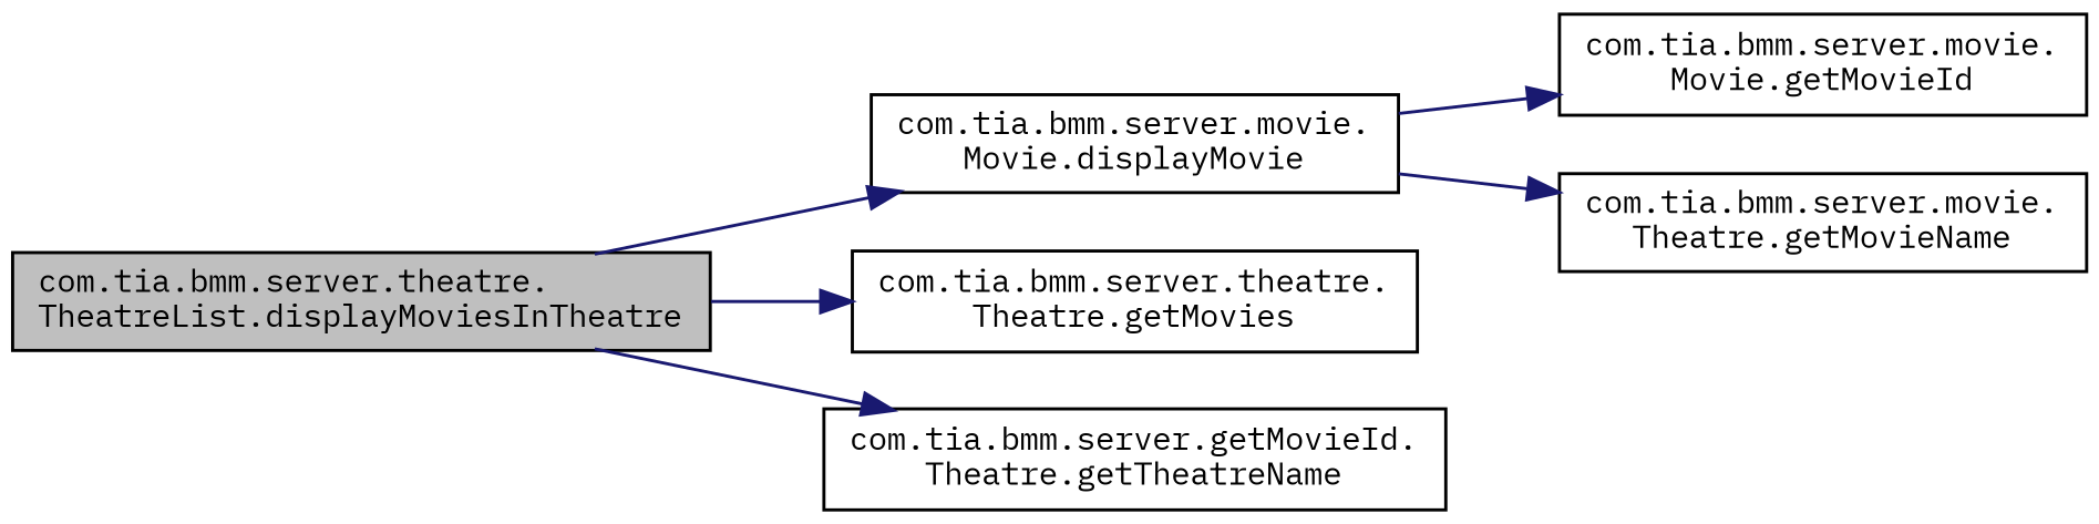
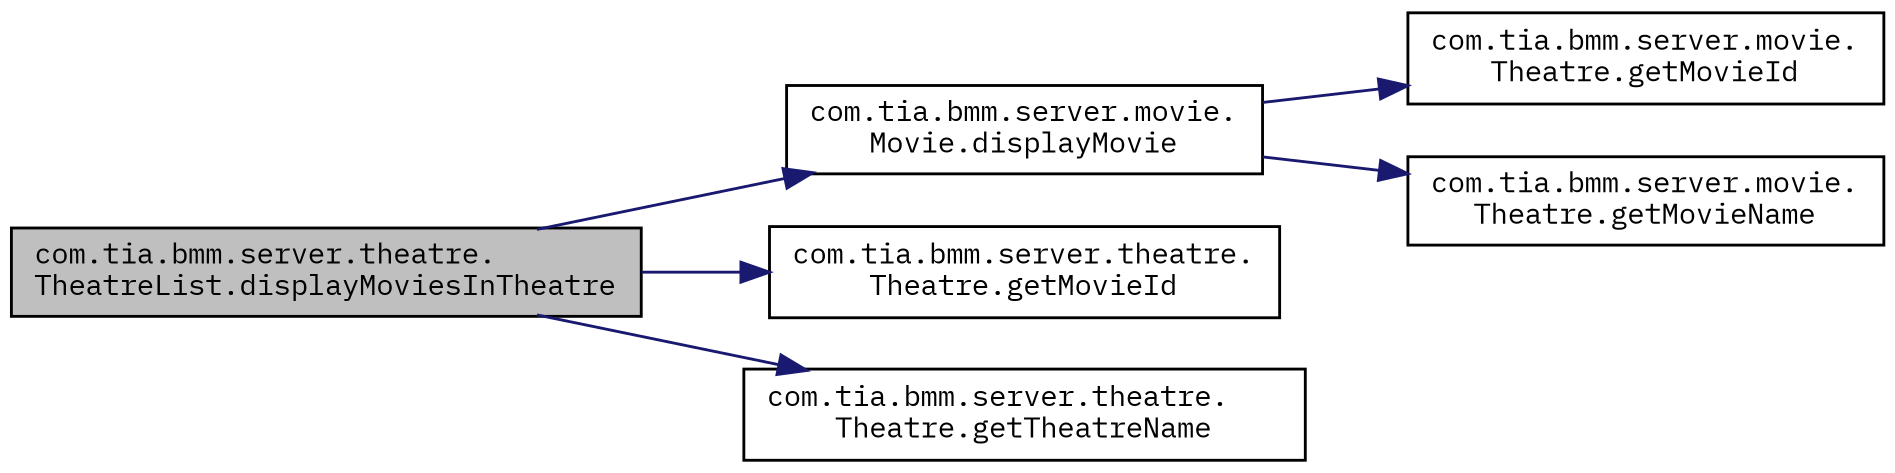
  digraph {
    fontname="IBM Plex Mono"
    rankdir=LR
    node [color=black fillcolor=white fontname="IBM Plex Mono" fontsize=10 shape=record style=filled]
    edge [color=midnightblue fontname="IBM Plex Mono" fontsize=10 labelfontname=Helvetica labelfontsize=10 style=solid]
    n1 [fillcolor=grey75 fontcolor=black height=0.2 label="com.tia.bmm.server.theatre.\lTheatreList.displayMoviesInTheatre" width=0.4]
    n2 [height=0.2 label="com.tia.bmm.server.movie.\lMovie.displayMovie" width=0.4]
-   n3 [height=0.2 label="com.tia.bmm.server.theatre.\lTheatre.getMovies" width=0.4]
-   n4 [height=0.2 label="com.tia.bmm.server.getMovieId.\lTheatre.getTheatreName" width=0.4]
-   n5 [height=0.2 label="com.tia.bmm.server.movie.\lMovie.getMovieId" width=0.4]
+   n3 [height=0.2 label="com.tia.bmm.server.theatre.\lTheatre.getMovieId" width=0.4]
+   n4 [height=0.2 label="com.tia.bmm.server.theatre.\lTheatre.getTheatreName" width=0.4]
+   n5 [height=0.2 label="com.tia.bmm.server.movie.\lTheatre.getMovieId" width=0.4]
    n6 [height=0.2 label="com.tia.bmm.server.movie.\lTheatre.getMovieName" width=0.4]
    n1 -> n2
    n1 -> n3
    n1 -> n4
    n2 -> n5
    n2 -> n6
  }
